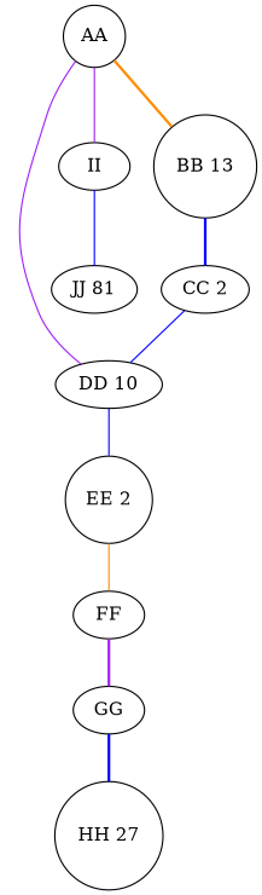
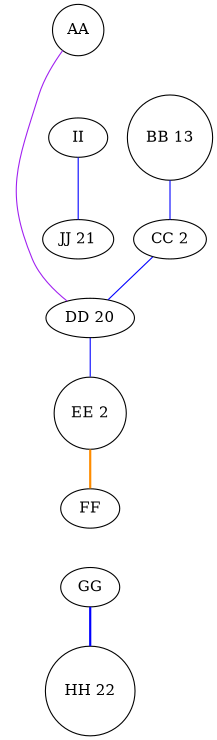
  graph {
    node [shape=ellipse]
    edge [color=blue style=solid]
-   n1 [label="DD 10"]
+   n1 [label="DD 20"]
    n2 [label="EE 2" shape=circle]
    AA [shape=circle]
    II
    n5 [label="BB 13" shape=circle]
-   n6 [label="JJ 81"]
+   n6 [label="JJ 21"]
    n7 [label="CC 2"]
    FF
    GG
-   n10 [label="HH 27" shape=circle]
+   n10 [label="HH 22" shape=circle]
    n1 -- n2
-   n2 -- FF [color=darkorange]
+   n2 -- FF [color=darkorange style=bold]
    AA -- n1 [color=purple]
-   AA -- II [color=purple]
-   AA -- n5 [color=darkorange style=bold]
    II -- n6
-   n5 -- n7 [style=bold]
+   n5 -- n7
    n7 -- n1
-   FF -- GG [color=purple style=bold]
    GG -- n10 [style=bold]
  }
